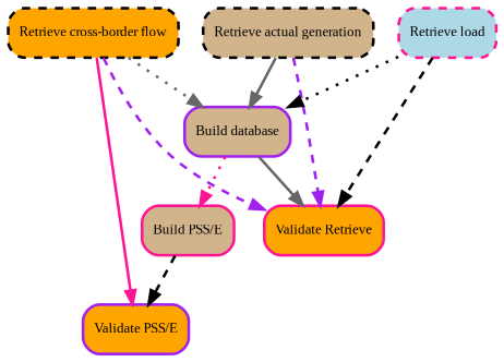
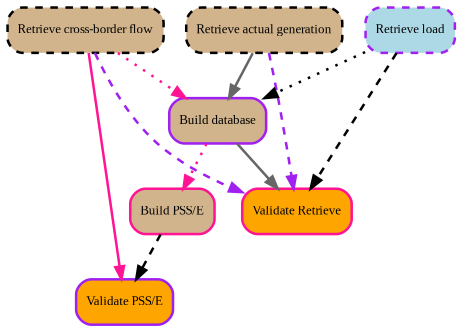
  digraph {
    bgcolor=white
    fontname="Liberation Serif"
    node [color=purple fillcolor=tan fontname="Liberation Serif" fontsize=10 penwidth=2 shape=box style="rounded,filled"]
    edge [color=deeppink fontname="Liberation Serif" penwidth=2 style=dashed]
    n1 [color=deeppink fillcolor=orange label="Validate Retrieve"]
    n2 [label="Build database"]
    n3 [color=deeppink label="Build PSS/E"]
    n4 [fillcolor=orange label="Validate PSS/E"]
    n5 [color=black label="Retrieve actual generation" style="rounded,dashed,filled"]
-   n6 [color=black fillcolor=orange label="Retrieve cross-border flow" style="rounded,dashed,filled"]
-   n7 [color=deeppink fillcolor=lightblue label="Retrieve load" style="rounded,dashed,filled"]
+   n6 [color=black label="Retrieve cross-border flow" style="rounded,dashed,filled"]
+   n7 [fillcolor=lightblue label="Retrieve load" style="rounded,dashed,filled"]
    n2 -> n1 [color=gray40 style=bold]
    n2 -> n3 [style=dotted]
    n3 -> n4 [color=black]
    n5 -> n1 [color=purple]
    n5 -> n2 [color=gray40 style=bold]
    n6 -> n1 [color=purple]
-   n6 -> n2 [color=gray40 style=dotted]
+   n6 -> n2 [style=dotted]
    n6 -> n4 [style=bold]
    n7 -> n1 [color=black]
    n7 -> n2 [color=black style=dotted]
  }
